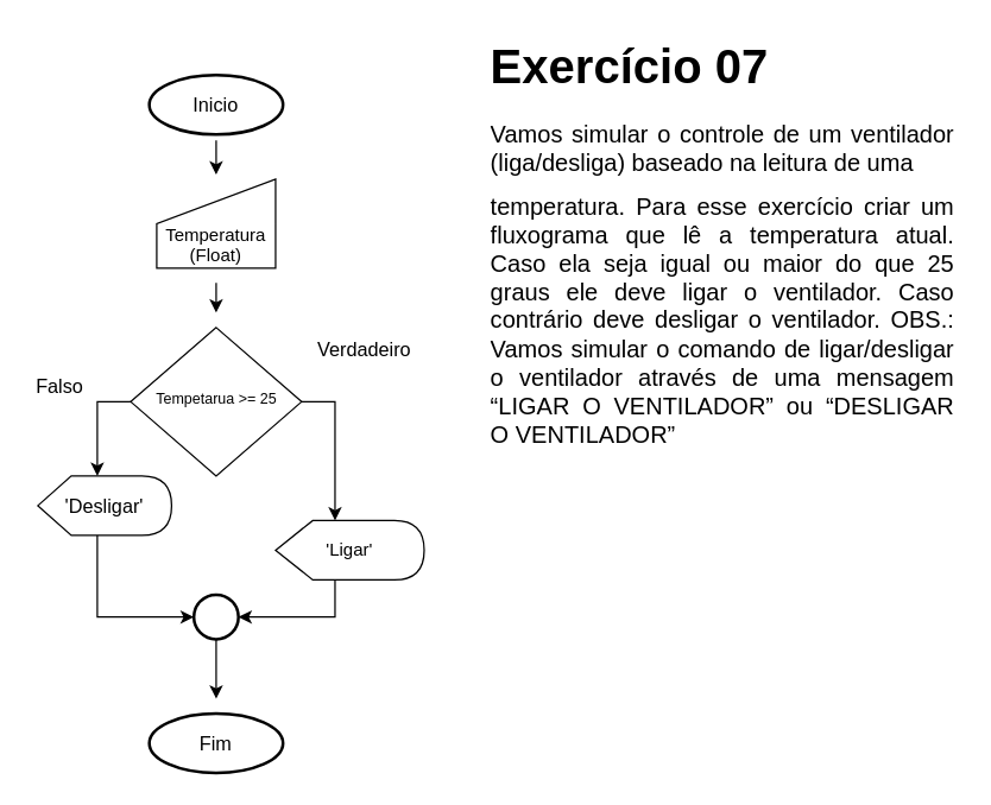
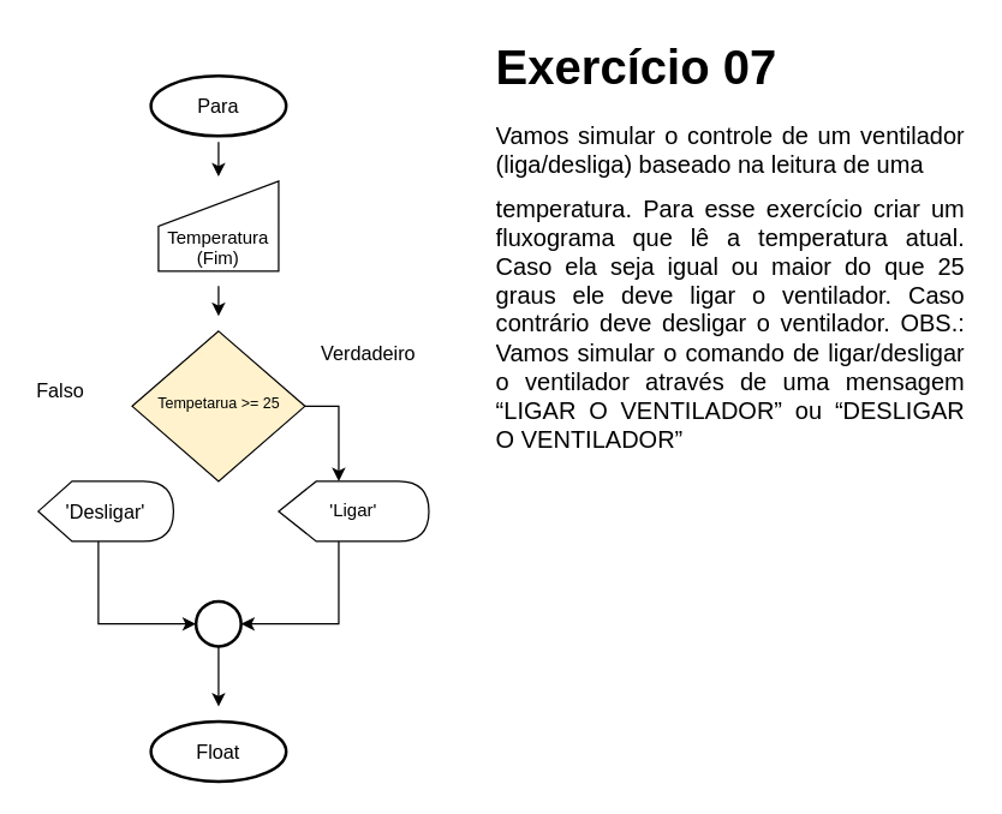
  <mxCell id="0" />
  <mxCell id="1" parent="0" />
  <mxCell id="2" style="edgeStyle=orthogonalEdgeStyle;rounded=0;orthogonalLoop=1;jettySize=auto;html=1;" parent="1" edge="1"><mxGeometry relative="1" as="geometry"><mxPoint x="145" y="210" as="targetPoint" /><mxPoint x="145" y="190" as="sourcePoint" /></mxGeometry></mxCell>
- <mxCell id="3" value="&lt;br&gt;&lt;br&gt;Temperatura (Float)" style="shape=manualInput;whiteSpace=wrap;html=1;" parent="1" vertex="1"><mxGeometry x="105" y="120" width="80" height="60" as="geometry" /></mxCell>
- <mxCell id="4" style="edgeStyle=orthogonalEdgeStyle;rounded=0;orthogonalLoop=1;jettySize=auto;html=1;entryX=0;entryY=0;entryDx=40;entryDy=0;entryPerimeter=0;fontSize=13;" parent="1" source="6" target="10" edge="1"><mxGeometry relative="1" as="geometry"><Array as="points"><mxPoint x="65" y="270" /></Array></mxGeometry></mxCell>
+ <mxCell id="3" value="&lt;br&gt;&lt;br&gt;Temperatura (Fim)" style="shape=manualInput;whiteSpace=wrap;html=1;" parent="1" vertex="1"><mxGeometry x="105" y="120" width="80" height="60" as="geometry" /></mxCell>
  <mxCell id="5" style="edgeStyle=orthogonalEdgeStyle;rounded=0;orthogonalLoop=1;jettySize=auto;html=1;entryX=0;entryY=0;entryDx=40;entryDy=0;entryPerimeter=0;fontSize=13;" parent="1" source="6" target="8" edge="1"><mxGeometry relative="1" as="geometry"><Array as="points"><mxPoint x="225" y="270" /></Array></mxGeometry></mxCell>
- <mxCell id="6" value="&lt;div style=&quot;font-size: 10px&quot;&gt;&lt;br&gt;&lt;/div&gt;&lt;div style=&quot;font-size: 10px&quot;&gt;&lt;br&gt;&lt;/div&gt;&lt;div style=&quot;font-size: 10px&quot;&gt;&lt;br&gt;&lt;/div&gt;&lt;div style=&quot;font-size: 10px&quot;&gt;Tempetarua &amp;gt;= 25&lt;/div&gt;" style="rhombus;whiteSpace=wrap;html=1;align=center;fontSize=10;horizontal=1;verticalAlign=top;" parent="1" vertex="1"><mxGeometry x="87.5" y="220" width="115" height="100" as="geometry" /></mxCell>
+ <mxCell id="6" value="&lt;div style=&quot;font-size: 10px&quot;&gt;&lt;br&gt;&lt;/div&gt;&lt;div style=&quot;font-size: 10px&quot;&gt;&lt;br&gt;&lt;/div&gt;&lt;div style=&quot;font-size: 10px&quot;&gt;&lt;br&gt;&lt;/div&gt;&lt;div style=&quot;font-size: 10px&quot;&gt;Tempetarua &amp;gt;= 25&lt;/div&gt;" style="rhombus;whiteSpace=wrap;html=1;align=center;fontSize=10;horizontal=1;verticalAlign=top;fillColor=#fff2cc;" parent="1" vertex="1"><mxGeometry x="87.5" y="220" width="115" height="100" as="geometry" /></mxCell>
  <mxCell id="7" style="edgeStyle=orthogonalEdgeStyle;rounded=0;orthogonalLoop=1;jettySize=auto;html=1;entryX=1;entryY=0.5;entryDx=0;entryDy=0;entryPerimeter=0;fontSize=13;" parent="1" source="8" target="12" edge="1"><mxGeometry relative="1" as="geometry"><Array as="points"><mxPoint x="225" y="415" /></Array></mxGeometry></mxCell>
- <mxCell id="8" value="'Ligar'" style="shape=display;whiteSpace=wrap;html=1;fontSize=12;" parent="1" vertex="1"><mxGeometry x="185" y="350" width="100" height="40" as="geometry" /></mxCell>
+ <mxCell id="8" value="'Ligar'" style="shape=display;whiteSpace=wrap;html=1;fontSize=12;" parent="1" vertex="1"><mxGeometry x="185" y="320" width="100" height="40" as="geometry" /></mxCell>
  <mxCell id="9" style="edgeStyle=orthogonalEdgeStyle;rounded=0;orthogonalLoop=1;jettySize=auto;html=1;entryX=0;entryY=0.5;entryDx=0;entryDy=0;entryPerimeter=0;fontSize=13;exitX=0;exitY=0;exitDx=40;exitDy=40;exitPerimeter=0;" parent="1" source="10" target="12" edge="1"><mxGeometry relative="1" as="geometry"><Array as="points"><mxPoint x="65" y="415" /></Array></mxGeometry></mxCell>
  <mxCell id="10" value="'Desligar'" style="shape=display;whiteSpace=wrap;html=1;fontSize=13;" parent="1" vertex="1"><mxGeometry x="25" y="320" width="90" height="40" as="geometry" /></mxCell>
  <mxCell id="11" style="edgeStyle=orthogonalEdgeStyle;rounded=0;orthogonalLoop=1;jettySize=auto;html=1;fontSize=13;" parent="1" source="12" edge="1"><mxGeometry relative="1" as="geometry"><mxPoint x="145" y="470" as="targetPoint" /></mxGeometry></mxCell>
  <mxCell id="12" value="" style="strokeWidth=2;html=1;shape=mxgraph.flowchart.start_2;whiteSpace=wrap;fontSize=13;" parent="1" vertex="1"><mxGeometry x="130" y="400" width="30" height="30" as="geometry" /></mxCell>
  <mxCell id="13" value="Verdadeiro" style="text;html=1;strokeColor=none;fillColor=none;align=center;verticalAlign=middle;whiteSpace=wrap;rounded=0;fontSize=13;" parent="1" vertex="1"><mxGeometry x="225" y="225" width="40" height="20" as="geometry" /></mxCell>
  <mxCell id="14" value="Falso" style="text;html=1;strokeColor=none;fillColor=none;align=center;verticalAlign=middle;whiteSpace=wrap;rounded=0;fontSize=13;" parent="1" vertex="1"><mxGeometry x="20" y="250" width="40" height="20" as="geometry" /></mxCell>
  <mxCell id="15" style="edgeStyle=orthogonalEdgeStyle;rounded=0;orthogonalLoop=1;jettySize=auto;html=1;entryX=0.5;entryY=0.217;entryDx=0;entryDy=0;entryPerimeter=0;fontSize=13;" parent="1" edge="1"><mxGeometry relative="1" as="geometry"><mxPoint x="145" y="94" as="sourcePoint" /><mxPoint x="145" y="117.02" as="targetPoint" /></mxGeometry></mxCell>
- <mxCell id="16" value="Inicio" style="strokeWidth=2;html=1;shape=mxgraph.flowchart.start_1;whiteSpace=wrap;fillColor=#ffffff;fontSize=13;" parent="1" vertex="1"><mxGeometry x="100" y="50" width="90" height="40" as="geometry" /></mxCell>
- <mxCell id="17" value="Fim" style="strokeWidth=2;html=1;shape=mxgraph.flowchart.start_1;whiteSpace=wrap;fillColor=#ffffff;fontSize=13;" parent="1" vertex="1"><mxGeometry x="100" y="480" width="90" height="40" as="geometry" /></mxCell>
+ <mxCell id="16" value="Para" style="strokeWidth=2;html=1;shape=mxgraph.flowchart.start_1;whiteSpace=wrap;fillColor=#ffffff;fontSize=13;" parent="1" vertex="1"><mxGeometry x="100" y="50" width="90" height="40" as="geometry" /></mxCell>
+ <mxCell id="17" value="Float" style="strokeWidth=2;html=1;shape=mxgraph.flowchart.start_1;whiteSpace=wrap;fillColor=#ffffff;fontSize=13;" parent="1" vertex="1"><mxGeometry x="100" y="480" width="90" height="40" as="geometry" /></mxCell>
  <mxCell id="18" value="&lt;h1 style=&quot;text-align: justify&quot;&gt;&lt;font style=&quot;font-size: 32px&quot;&gt;Exercício 07&lt;/font&gt;&lt;/h1&gt;&lt;h1 style=&quot;text-align: justify ; font-size: 16px&quot;&gt;&lt;font style=&quot;font-size: 16px ; font-weight: normal&quot;&gt;Vamos simular o controle de um ventilador (liga/desliga) baseado na leitura de uma&lt;/font&gt;&lt;/h1&gt;&lt;h1 style=&quot;text-align: justify ; font-size: 16px&quot;&gt;&lt;span style=&quot;font-weight: normal&quot;&gt;&lt;font style=&quot;font-size: 16px&quot;&gt;temperatura. Para esse exercício criar um fluxograma que lê a temperatura atual. Caso ela&amp;nbsp;&lt;/font&gt;seja igual ou maior do que 25 graus ele deve ligar o ventilador. Caso contrário deve desligar&amp;nbsp;&lt;span&gt;o ventilador. OBS.: Vamos simular o comando de ligar/desligar o ventilador através de uma&amp;nbsp;&lt;/span&gt;&lt;span&gt;mensagem “LIGAR O VENTILADOR” ou “DESLIGAR O VENTILADOR”&lt;/span&gt;&lt;/span&gt;&lt;/h1&gt;" style="text;html=1;strokeColor=none;fillColor=none;spacing=5;spacingTop=-20;whiteSpace=wrap;overflow=hidden;rounded=0;" parent="1" vertex="1"><mxGeometry x="325" y="20" width="320" height="300" as="geometry" /></mxCell>
